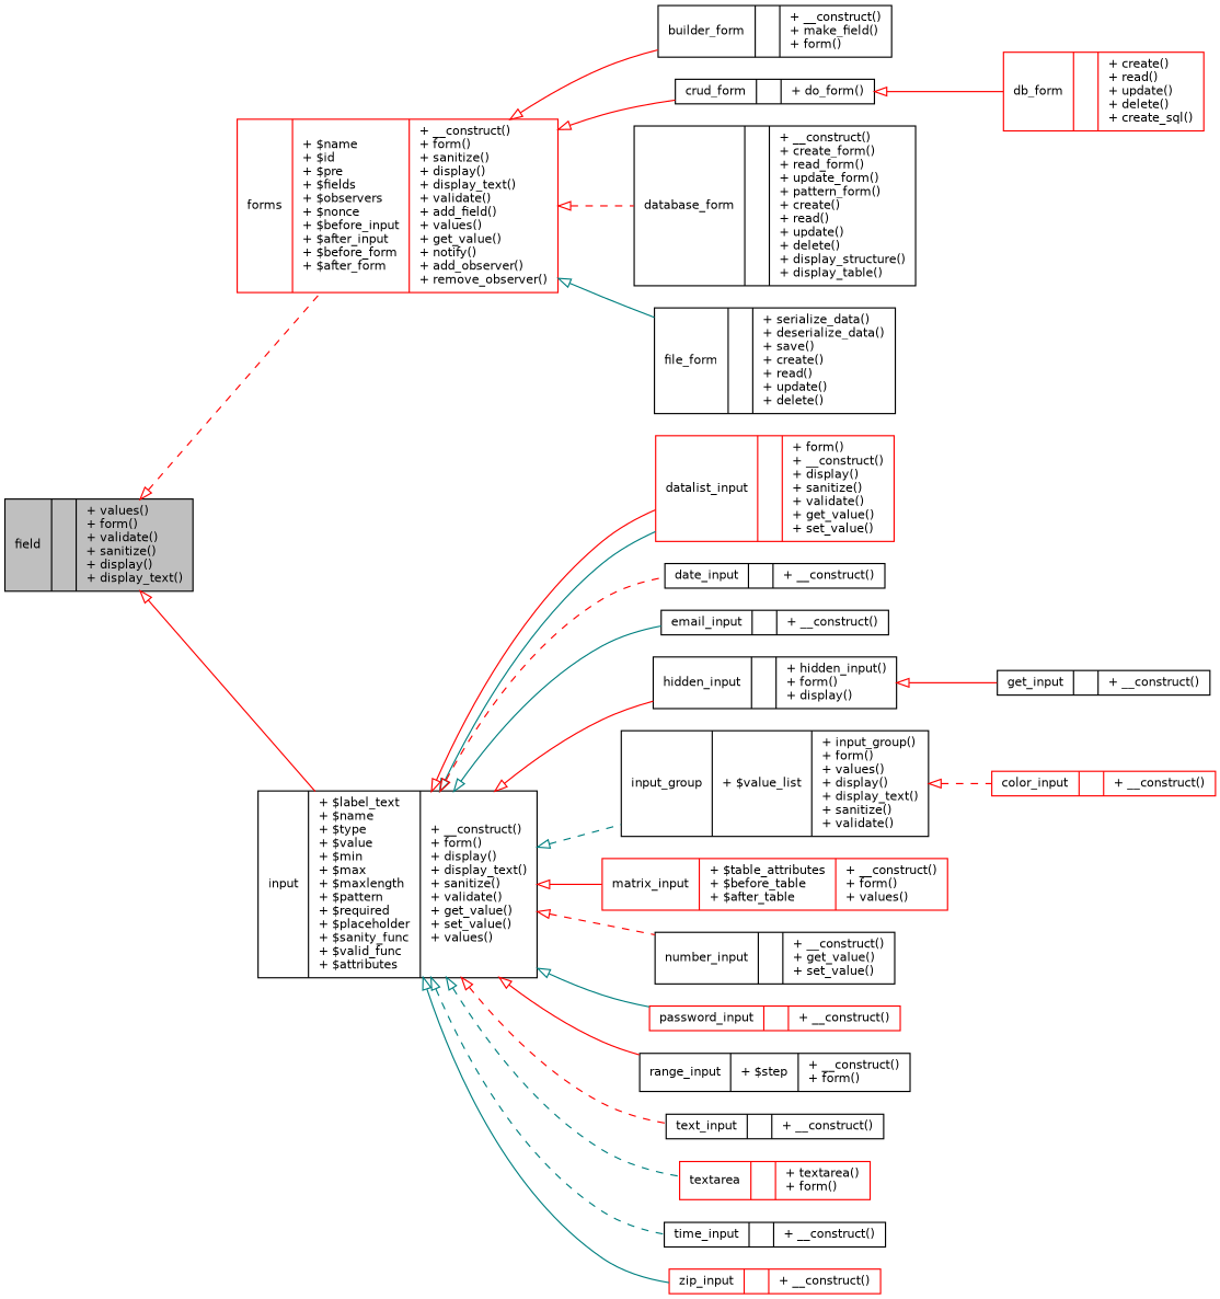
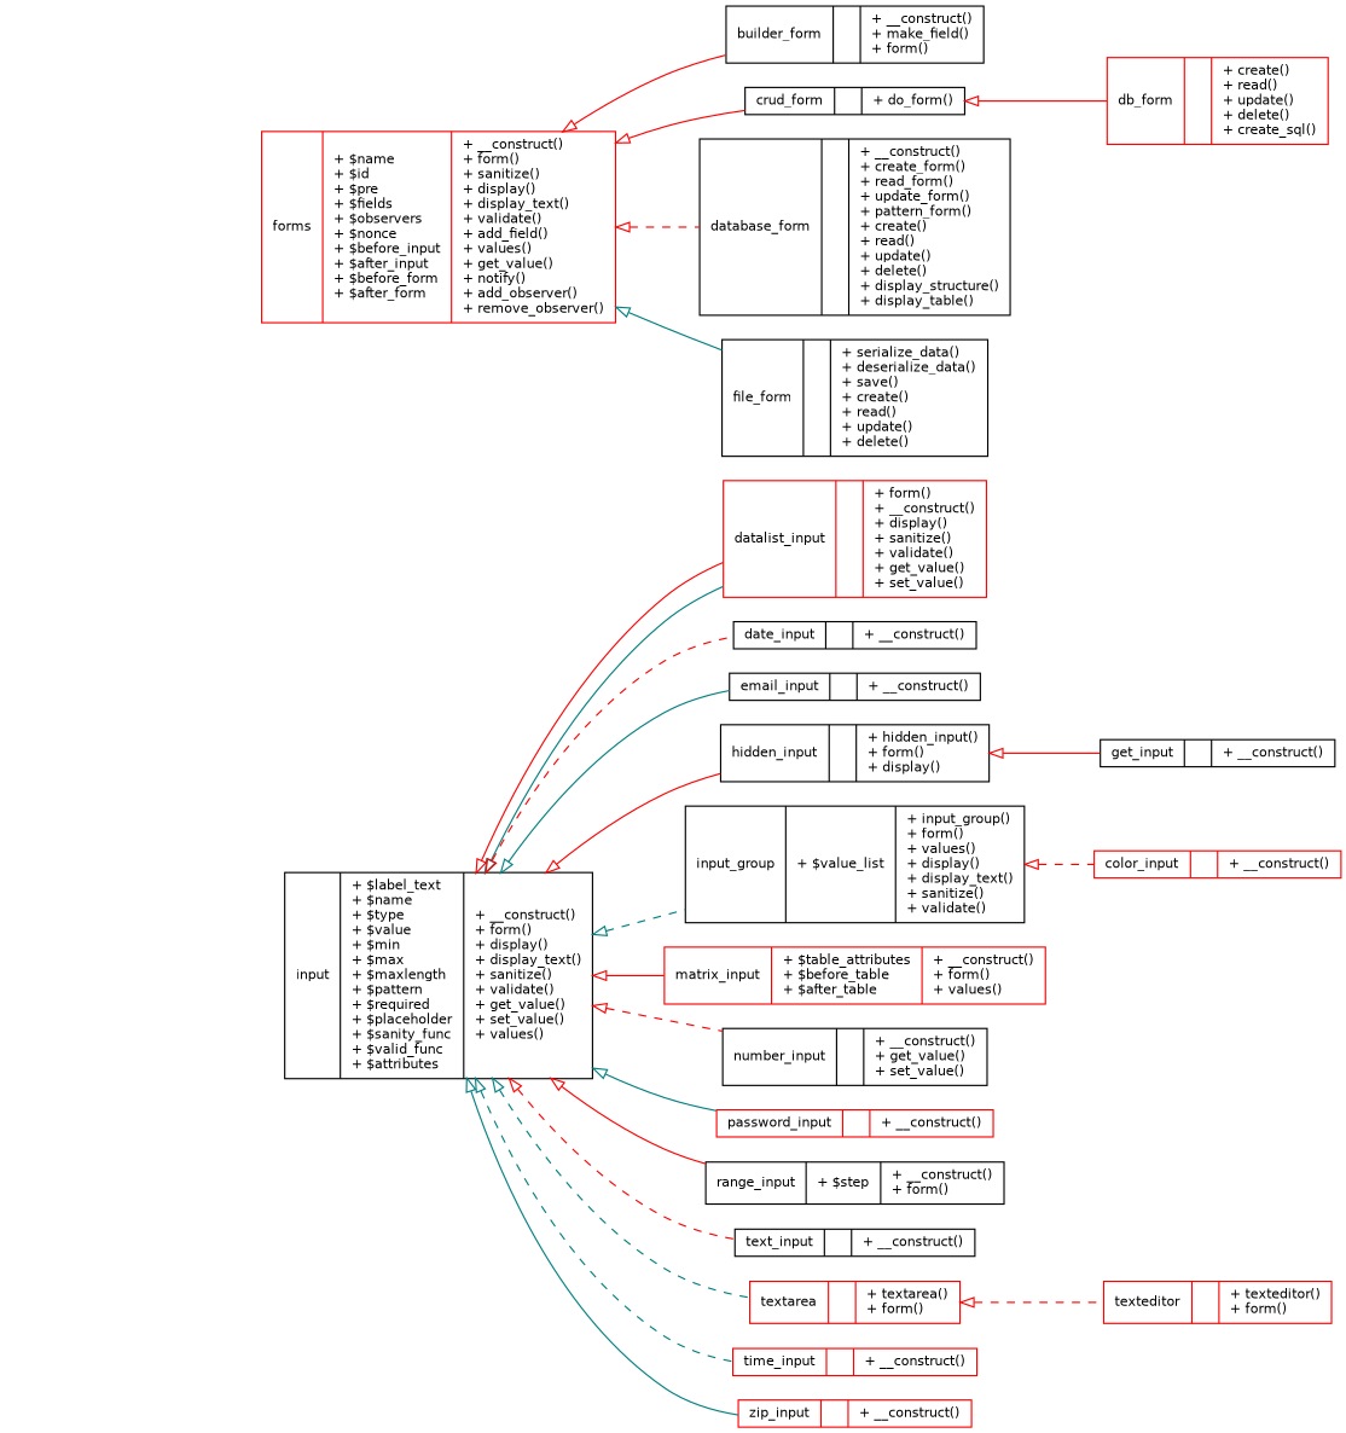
  digraph {
    rankdir=LR
    node [color=black fillcolor=white fontname=Helvetica fontsize=10 shape=record style=filled]
    edge [arrowtail=onormal color=red dir=back fontname=Helvetica fontsize=10 labelfontname=Helvetica labelfontsize=10 style=solid]
-   n1 [fillcolor=grey75 fontcolor=black height=0.2 label="{field\n||+ values()\l+ form()\l+ validate()\l+ sanitize()\l+ display()\l+ display_text()\l}" width=0.4]
    n2 [color=red height=0.2 label="{forms\n|+ $name\l+ $id\l+ $pre\l+ $fields\l+ $observers\l+ $nonce\l+ $before_input\l+ $after_input\l+ $before_form\l+ $after_form\l|+ __construct()\l+ form()\l+ sanitize()\l+ display()\l+ display_text()\l+ validate()\l+ add_field()\l+ values()\l+ get_value()\l+ notify()\l+ add_observer()\l+ remove_observer()\l}" width=0.4]
    n3 [height=0.2 label="{input\n|+ $label_text\l+ $name\l+ $type\l+ $value\l+ $min\l+ $max\l+ $maxlength\l+ $pattern\l+ $required\l+ $placeholder\l+ $sanity_func\l+ $valid_func\l+ $attributes\l|+ __construct()\l+ form()\l+ display()\l+ display_text()\l+ sanitize()\l+ validate()\l+ get_value()\l+ set_value()\l+ values()\l}" width=0.4]
    n4 [height=0.2 label="{builder_form\n||+ __construct()\l+ make_field()\l+ form()\l}" width=0.4]
    n5 [height=0.2 label="{crud_form\n||+ do_form()\l}" width=0.4]
    n6 [height=0.2 label="{database_form\n||+ __construct()\l+ create_form()\l+ read_form()\l+ update_form()\l+ pattern_form()\l+ create()\l+ read()\l+ update()\l+ delete()\l+ display_structure()\l+ display_table()\l}" width=0.4]
    n7 [height=0.2 label="{file_form\n||+ serialize_data()\l+ deserialize_data()\l+ save()\l+ create()\l+ read()\l+ update()\l+ delete()\l}" width=0.4]
    n8 [color=red height=0.2 label="{datalist_input\n||+ form()\l+ __construct()\l+ display()\l+ sanitize()\l+ validate()\l+ get_value()\l+ set_value()\l}" width=0.4]
    n9 [height=0.2 label="{date_input\n||+ __construct()\l}" width=0.4]
    n10 [height=0.2 label="{email_input\n||+ __construct()\l}" width=0.4]
    n11 [height=0.2 label="{hidden_input\n||+ hidden_input()\l+ form()\l+ display()\l}" width=0.4]
    n12 [height=0.2 label="{input_group\n|+ $value_list\l|+ input_group()\l+ form()\l+ values()\l+ display()\l+ display_text()\l+ sanitize()\l+ validate()\l}" width=0.4]
    n13 [color=red height=0.2 label="{matrix_input\n|+ $table_attributes\l+ $before_table\l+ $after_table\l|+ __construct()\l+ form()\l+ values()\l}" width=0.4]
    n14 [height=0.2 label="{number_input\n||+ __construct()\l+ get_value()\l+ set_value()\l}" width=0.4]
    n15 [color=red height=0.2 label="{password_input\n||+ __construct()\l}" width=0.4]
    n16 [height=0.2 label="{range_input\n|+ $step\l|+ __construct()\l+ form()\l}" width=0.4]
    n17 [height=0.2 label="{text_input\n||+ __construct()\l}" width=0.4]
    n18 [color=red height=0.2 label="{textarea\n||+ textarea()\l+ form()\l}" width=0.4]
-   n19 [height=0.2 label="{time_input\n||+ __construct()\l}" width=0.4]
+   n19 [color=red height=0.2 label="{time_input\n||+ __construct()\l}" width=0.4]
    n20 [color=red height=0.2 label="{zip_input\n||+ __construct()\l}" width=0.4]
    n21 [color=red height=0.2 label="{db_form\n||+ create()\l+ read()\l+ update()\l+ delete()\l+ create_sql()\l}" width=0.4]
    n22 [color=red height=0.2 label="{color_input\n||+ __construct()\l}" width=0.4]
    n23 [height=0.2 label="{get_input\n||+ __construct()\l}" width=0.4]
-   n1 -> n2 [style=dashed]
-   n1 -> n3
+   n24 [color=red height=0.2 label="{texteditor\n||+ texteditor()\l+ form()\l}" width=0.4]
    n2 -> n4
    n2 -> n5
    n2 -> n6 [style=dashed]
    n2 -> n7 [color=teal]
    n3 -> n8 [color=teal]
    n3 -> n8
    n3 -> n9 [style=dashed]
    n3 -> n10 [color=teal]
    n3 -> n11
    n3 -> n12 [color=teal style=dashed]
    n3 -> n13
    n3 -> n14 [style=dashed]
    n3 -> n15 [color=teal]
    n3 -> n16
    n3 -> n17 [style=dashed]
    n3 -> n18 [color=teal style=dashed]
    n3 -> n19 [color=teal style=dashed]
    n3 -> n20 [color=teal]
    n5 -> n21
    n11 -> n23
    n12 -> n22 [style=dashed]
+   n18 -> n24 [style=dashed]
  }
